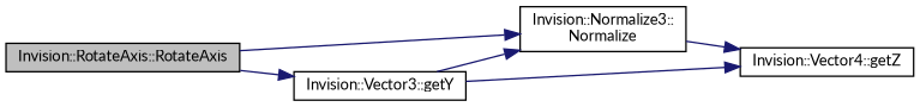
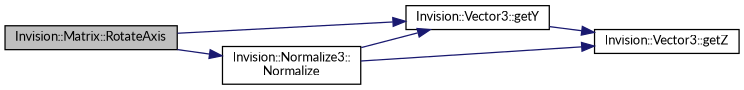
  digraph {
    fontname=Lato
    rankdir=LR
    node [color=black fillcolor=white fontname=Lato fontsize=10 shape=record style=filled]
    edge [color=midnightblue fontname=Lato fontsize=10 labelfontname=Helvetica labelfontsize=10 style=solid]
-   n1 [fillcolor=grey75 fontcolor=black height=0.2 label="Invision::RotateAxis::RotateAxis" width=0.4]
+   n1 [fillcolor=grey75 fontcolor=black height=0.2 label="Invision::Matrix::RotateAxis" width=0.4]
    n2 [height=0.2 label="Invision::Vector3::getY" width=0.4]
    n3 [height=0.2 label="Invision::Normalize3::\lNormalize" width=0.4]
-   n4 [height=0.2 label="Invision::Vector4::getZ" width=0.4]
+   n4 [height=0.2 label="Invision::Vector3::getZ" width=0.4]
    n1 -> n2
    n1 -> n3
    n2 -> n4
-   n2 -> n3
+   n3 -> n2
    n3 -> n4
  }
